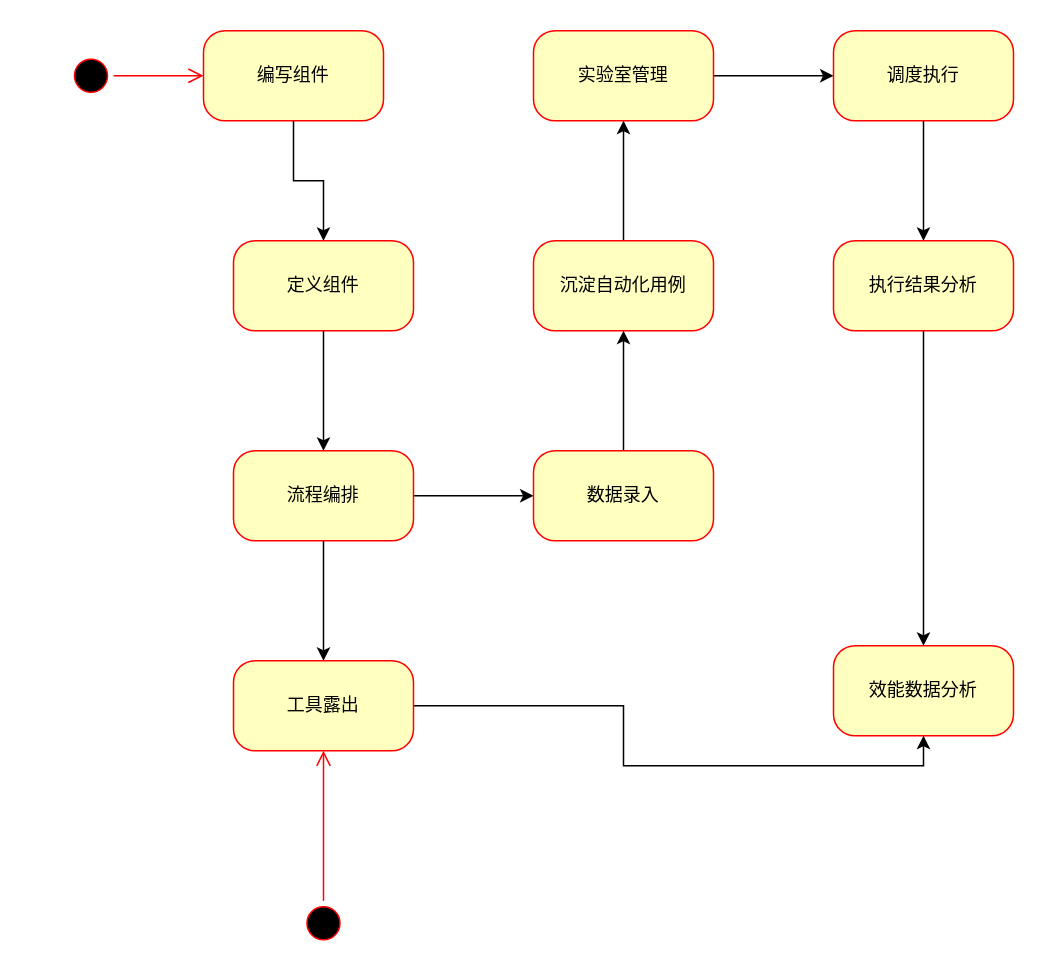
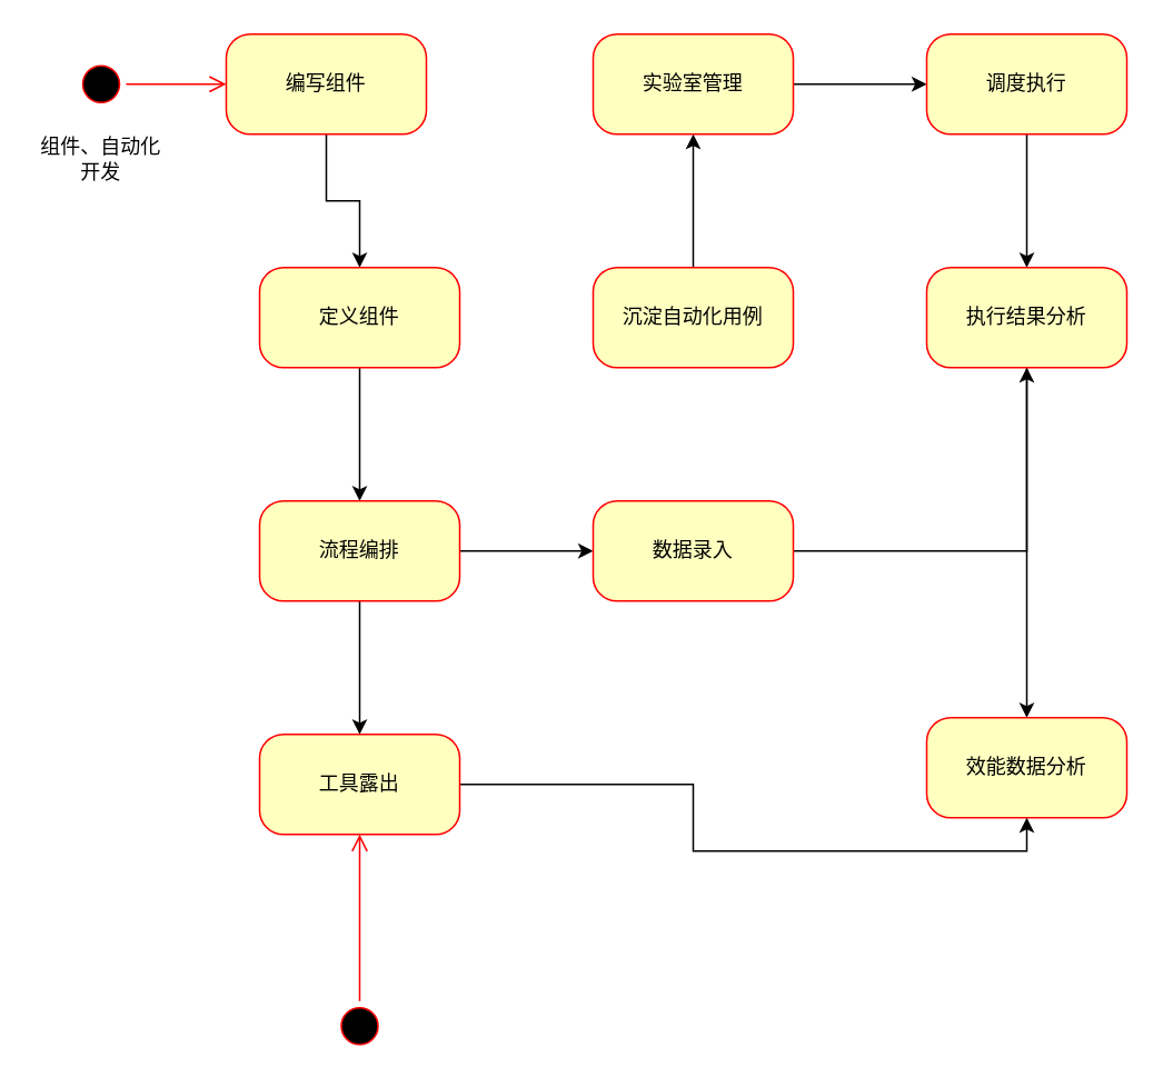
  <mxCell id="0" />
  <mxCell id="1" parent="0" />
  <mxCell id="2" value="" style="ellipse;html=1;shape=startState;fillColor=#000000;strokeColor=#ff0000;rounded=1;shadow=0;comic=0;labelBackgroundColor=none;fontFamily=Verdana;fontSize=12;fontColor=#000000;align=center;direction=south;" vertex="1" parent="1"><mxGeometry x="45" y="35" width="30" height="30" as="geometry" /></mxCell>
  <mxCell id="3" value="" style="edgeStyle=orthogonalEdgeStyle;rounded=0;orthogonalLoop=1;jettySize=auto;html=1;" edge="1" parent="1" source="4" target="6"><mxGeometry relative="1" as="geometry" /></mxCell>
  <mxCell id="4" value="编写组件" style="rounded=1;whiteSpace=wrap;html=1;arcSize=24;fillColor=#ffffc0;strokeColor=#ff0000;shadow=0;comic=0;labelBackgroundColor=none;fontFamily=Verdana;fontSize=12;fontColor=#000000;align=center;" vertex="1" parent="1"><mxGeometry x="135" y="20" width="120" height="60" as="geometry" /></mxCell>
  <mxCell id="5" value="" style="edgeStyle=orthogonalEdgeStyle;rounded=0;orthogonalLoop=1;jettySize=auto;html=1;" edge="1" parent="1" source="6" target="9"><mxGeometry relative="1" as="geometry" /></mxCell>
  <mxCell id="6" value="定义组件" style="rounded=1;whiteSpace=wrap;html=1;arcSize=24;fillColor=#ffffc0;strokeColor=#ff0000;shadow=0;comic=0;labelBackgroundColor=none;fontFamily=Verdana;fontSize=12;fontColor=#000000;align=center;" vertex="1" parent="1"><mxGeometry x="155" y="160" width="120" height="60" as="geometry" /></mxCell>
  <mxCell id="7" value="" style="edgeStyle=orthogonalEdgeStyle;rounded=0;orthogonalLoop=1;jettySize=auto;html=1;" edge="1" parent="1" source="9" target="22"><mxGeometry relative="1" as="geometry"><Array as="points"><mxPoint x="215" y="410" /><mxPoint x="215" y="410" /></Array></mxGeometry></mxCell>
  <mxCell id="8" value="" style="edgeStyle=orthogonalEdgeStyle;rounded=0;orthogonalLoop=1;jettySize=auto;html=1;" edge="1" parent="1" source="9" target="11"><mxGeometry relative="1" as="geometry" /></mxCell>
  <mxCell id="9" value="流程编排" style="rounded=1;whiteSpace=wrap;html=1;arcSize=24;fillColor=#ffffc0;strokeColor=#ff0000;shadow=0;comic=0;labelBackgroundColor=none;fontFamily=Verdana;fontSize=12;fontColor=#000000;align=center;" vertex="1" parent="1"><mxGeometry x="155" y="300" width="120" height="60" as="geometry" /></mxCell>
- <mxCell id="10" value="" style="edgeStyle=orthogonalEdgeStyle;rounded=0;orthogonalLoop=1;jettySize=auto;html=1;" edge="1" parent="1" source="11" target="13"><mxGeometry relative="1" as="geometry" /></mxCell>
+ <mxCell id="10" value="" style="edgeStyle=orthogonalEdgeStyle;rounded=0;orthogonalLoop=1;jettySize=auto;html=1;" edge="1" parent="1" source="11" target="19"><mxGeometry relative="1" as="geometry" /></mxCell>
  <mxCell id="11" value="数据录入" style="rounded=1;whiteSpace=wrap;html=1;arcSize=24;fillColor=#ffffc0;strokeColor=#ff0000;shadow=0;comic=0;labelBackgroundColor=none;fontFamily=Verdana;fontSize=12;fontColor=#000000;align=center;" vertex="1" parent="1"><mxGeometry x="355" y="300" width="120" height="60" as="geometry" /></mxCell>
  <mxCell id="12" value="" style="edgeStyle=orthogonalEdgeStyle;rounded=0;orthogonalLoop=1;jettySize=auto;html=1;" edge="1" parent="1" source="13" target="15"><mxGeometry relative="1" as="geometry" /></mxCell>
  <mxCell id="13" value="沉淀自动化用例" style="rounded=1;whiteSpace=wrap;html=1;arcSize=24;fillColor=#ffffc0;strokeColor=#ff0000;shadow=0;comic=0;labelBackgroundColor=none;fontFamily=Verdana;fontSize=12;fontColor=#000000;align=center;" vertex="1" parent="1"><mxGeometry x="355" y="160" width="120" height="60" as="geometry" /></mxCell>
  <mxCell id="14" value="" style="edgeStyle=orthogonalEdgeStyle;rounded=0;orthogonalLoop=1;jettySize=auto;html=1;" edge="1" parent="1" source="15" target="17"><mxGeometry relative="1" as="geometry" /></mxCell>
  <mxCell id="15" value="实验室管理" style="rounded=1;whiteSpace=wrap;html=1;arcSize=24;fillColor=#ffffc0;strokeColor=#ff0000;shadow=0;comic=0;labelBackgroundColor=none;fontFamily=Verdana;fontSize=12;fontColor=#000000;align=center;" vertex="1" parent="1"><mxGeometry x="355" y="20" width="120" height="60" as="geometry" /></mxCell>
  <mxCell id="16" value="" style="edgeStyle=orthogonalEdgeStyle;rounded=0;orthogonalLoop=1;jettySize=auto;html=1;" edge="1" parent="1" source="17" target="19"><mxGeometry relative="1" as="geometry" /></mxCell>
  <mxCell id="17" value="调度执行" style="rounded=1;whiteSpace=wrap;html=1;arcSize=24;fillColor=#ffffc0;strokeColor=#ff0000;shadow=0;comic=0;labelBackgroundColor=none;fontFamily=Verdana;fontSize=12;fontColor=#000000;align=center;" vertex="1" parent="1"><mxGeometry x="555" y="20" width="120" height="60" as="geometry" /></mxCell>
  <mxCell id="18" value="" style="edgeStyle=orthogonalEdgeStyle;rounded=0;orthogonalLoop=1;jettySize=auto;html=1;" edge="1" parent="1" source="19" target="20"><mxGeometry relative="1" as="geometry" /></mxCell>
  <mxCell id="19" value="执行结果分析" style="rounded=1;whiteSpace=wrap;html=1;arcSize=24;fillColor=#ffffc0;strokeColor=#ff0000;shadow=0;comic=0;labelBackgroundColor=none;fontFamily=Verdana;fontSize=12;fontColor=#000000;align=center;" vertex="1" parent="1"><mxGeometry x="555" y="160" width="120" height="60" as="geometry" /></mxCell>
  <mxCell id="20" value="效能数据分析" style="rounded=1;whiteSpace=wrap;html=1;arcSize=24;fillColor=#ffffc0;strokeColor=#ff0000;shadow=0;comic=0;labelBackgroundColor=none;fontFamily=Verdana;fontSize=12;fontColor=#000000;align=center;" vertex="1" parent="1"><mxGeometry x="555" y="430" width="120" height="60" as="geometry" /></mxCell>
  <mxCell id="21" value="" style="edgeStyle=orthogonalEdgeStyle;rounded=0;orthogonalLoop=1;jettySize=auto;html=1;entryX=0.5;entryY=1;entryDx=0;entryDy=0;" edge="1" parent="1" source="22" target="20"><mxGeometry relative="1" as="geometry"><mxPoint x="355" y="470" as="targetPoint" /></mxGeometry></mxCell>
  <mxCell id="22" value="工具露出" style="rounded=1;whiteSpace=wrap;html=1;arcSize=24;fillColor=#ffffc0;strokeColor=#ff0000;shadow=0;comic=0;labelBackgroundColor=none;fontFamily=Verdana;fontSize=12;fontColor=#000000;align=center;" vertex="1" parent="1"><mxGeometry x="155" y="440" width="120" height="60" as="geometry" /></mxCell>
  <mxCell id="23" style="edgeStyle=orthogonalEdgeStyle;html=1;labelBackgroundColor=none;endArrow=open;endSize=8;strokeColor=#ff0000;fontFamily=Verdana;fontSize=12;align=left;" edge="1" parent="1" source="2" target="4"><mxGeometry relative="1" as="geometry" /></mxCell>
  <mxCell id="24" value="" style="ellipse;html=1;shape=startState;fillColor=#000000;strokeColor=#ff0000;rounded=1;shadow=0;comic=0;labelBackgroundColor=none;fontFamily=Verdana;fontSize=12;fontColor=#000000;align=center;direction=south;" vertex="1" parent="1"><mxGeometry x="200" y="600" width="30" height="30" as="geometry" /></mxCell>
  <mxCell id="25" style="edgeStyle=orthogonalEdgeStyle;html=1;labelBackgroundColor=none;endArrow=open;endSize=8;strokeColor=#ff0000;fontFamily=Verdana;fontSize=12;align=left;entryX=0.5;entryY=1;entryDx=0;entryDy=0;exitX=0;exitY=0.5;exitDx=0;exitDy=0;" edge="1" parent="1" source="24" target="22"><mxGeometry relative="1" as="geometry"><mxPoint x="215" y="615" as="targetPoint" /><mxPoint x="120" y="590" as="sourcePoint" /></mxGeometry></mxCell>
+ <mxCell id="26" value="组件、自动化开发" style="text;html=1;strokeColor=none;fillColor=none;align=center;verticalAlign=middle;whiteSpace=wrap;rounded=0;" vertex="1" parent="1"><mxGeometry x="20" y="70" width="80" height="50" as="geometry" /></mxCell>
